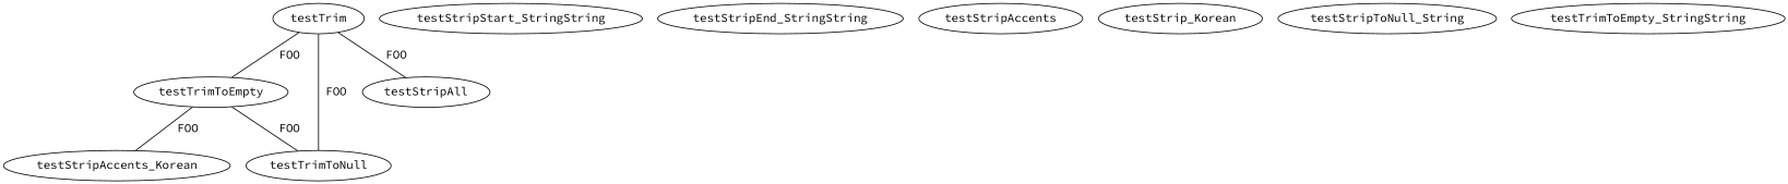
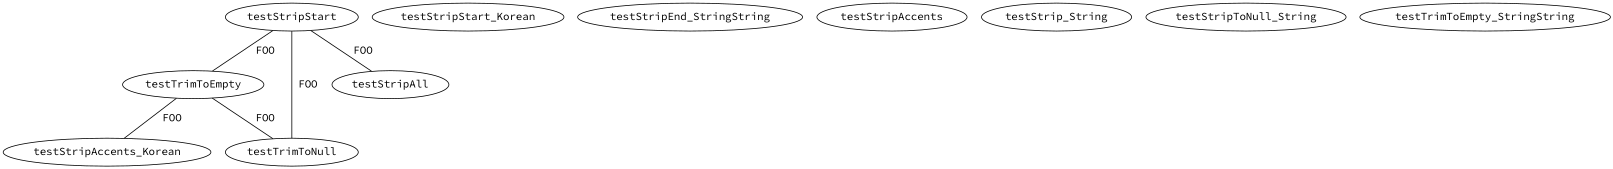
  digraph {
    fontname="Source Code Pro"
    node [fontname="Source Code Pro"]
    edge [dir=none fontname="Source Code Pro"]
-   testTrim
+   testTrim [label=testStripStart]
    testTrimToEmpty
    testTrimToNull
    testStripAll
    testStripAccents_Korean
-   testStripStart_StringString
+   testStripStart_StringString [label=testStripStart_Korean]
    testStripEnd_StringString
    testStripAccents
-   testStrip_String [label=testStrip_Korean]
+   testStrip_String
    testStripToNull_String
    n11 [label=testTrimToEmpty_StringString]
    testTrim -> testTrimToEmpty [label=" FOO"]
    testTrim -> testTrimToNull [label=" FOO"]
    testTrim -> testStripAll [label=" FOO"]
    testTrimToEmpty -> testTrimToNull [label=" FOO"]
    testTrimToEmpty -> testStripAccents_Korean [label=" FOO"]
  }
